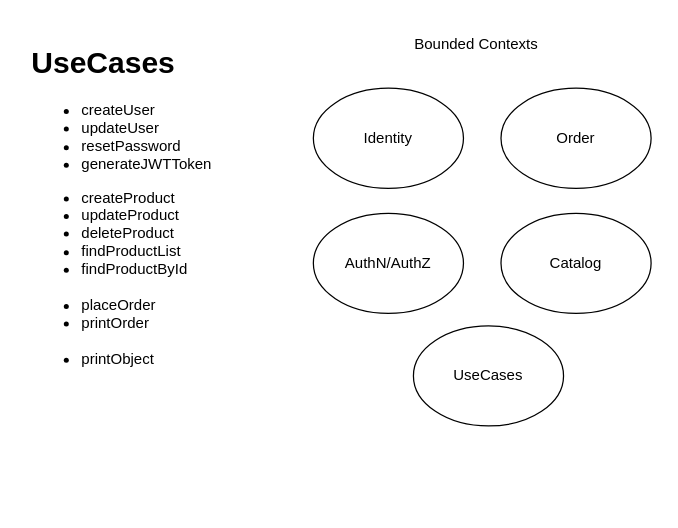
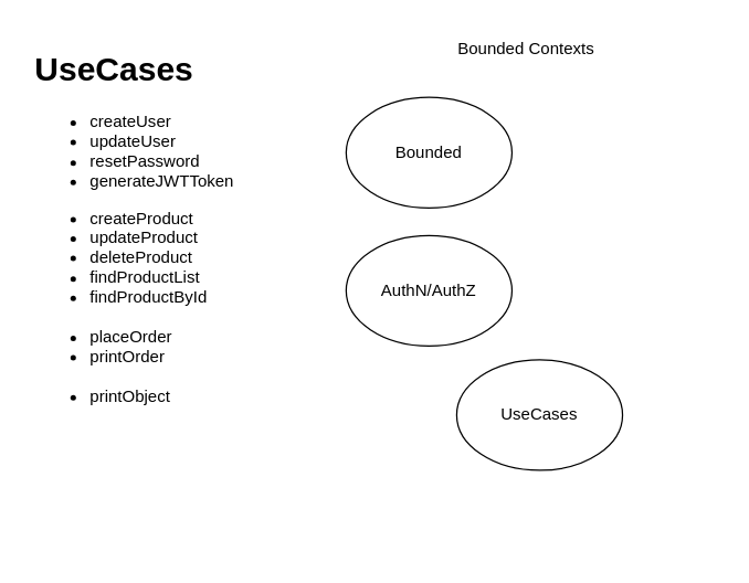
  <mxCell id="0" />
  <mxCell id="1" parent="0" />
- <mxCell id="2" value="Identity" style="ellipse;whiteSpace=wrap;html=1;fillColor=none;" parent="1" vertex="1"><mxGeometry x="250" y="70" width="120" height="80" as="geometry" /></mxCell>
- <mxCell id="3" value="Order" style="ellipse;whiteSpace=wrap;html=1;fillColor=none;" parent="1" vertex="1"><mxGeometry x="400" y="70" width="120" height="80" as="geometry" /></mxCell>
- <mxCell id="4" value="Catalog" style="ellipse;whiteSpace=wrap;html=1;fillColor=none;" parent="1" vertex="1"><mxGeometry x="400" y="170" width="120" height="80" as="geometry" /></mxCell>
+ <mxCell id="2" value="Bounded" style="ellipse;whiteSpace=wrap;html=1;fillColor=none;" parent="1" vertex="1"><mxGeometry x="250" y="70" width="120" height="80" as="geometry" /></mxCell>
  <mxCell id="5" value="UseCases" style="ellipse;whiteSpace=wrap;html=1;fillColor=none;" parent="1" vertex="1"><mxGeometry x="330" y="260" width="120" height="80" as="geometry" /></mxCell>
  <mxCell id="6" value="AuthN/AuthZ" style="ellipse;whiteSpace=wrap;html=1;fillColor=none;" parent="1" vertex="1"><mxGeometry x="250" y="170" width="120" height="80" as="geometry" /></mxCell>
  <mxCell id="7" value="&lt;h1 style=&quot;&quot;&gt;UseCases&lt;/h1&gt;&lt;p&gt;&lt;/p&gt;&lt;ul&gt;&lt;li style=&quot;&quot;&gt;createUser&lt;/li&gt;&lt;li&gt;updateUser&lt;/li&gt;&lt;li&gt;resetPassword&lt;/li&gt;&lt;li&gt;generateJWTToken&lt;/li&gt;&lt;/ul&gt;&lt;div&gt;&lt;ul&gt;&lt;/ul&gt;&lt;div&gt;&lt;ul&gt;&lt;li&gt;createProduct&lt;/li&gt;&lt;li&gt;updateProduct&lt;/li&gt;&lt;li&gt;deleteProduct&lt;br&gt;&lt;/li&gt;&lt;li&gt;findProductList&lt;/li&gt;&lt;li&gt;findProductById&lt;br&gt;&lt;br&gt;&lt;/li&gt;&lt;li&gt;placeOrder&lt;/li&gt;&lt;li&gt;printOrder&lt;br&gt;&lt;br&gt;&lt;/li&gt;&lt;li&gt;printObject&lt;/li&gt;&lt;/ul&gt;&lt;/div&gt;&lt;/div&gt;&lt;p&gt;&lt;/p&gt;" style="text;html=1;strokeColor=none;fillColor=none;spacing=5;spacingTop=-20;whiteSpace=wrap;overflow=hidden;rounded=0;" parent="1" vertex="1"><mxGeometry x="20" y="30" width="190" height="370" as="geometry" /></mxCell>
  <mxCell id="8" value="Bounded Contexts" style="text;html=1;align=center;verticalAlign=middle;resizable=0;points=[];autosize=1;strokeColor=none;fillColor=none;" parent="1" vertex="1"><mxGeometry x="320" y="20" width="120" height="30" as="geometry" /></mxCell>
